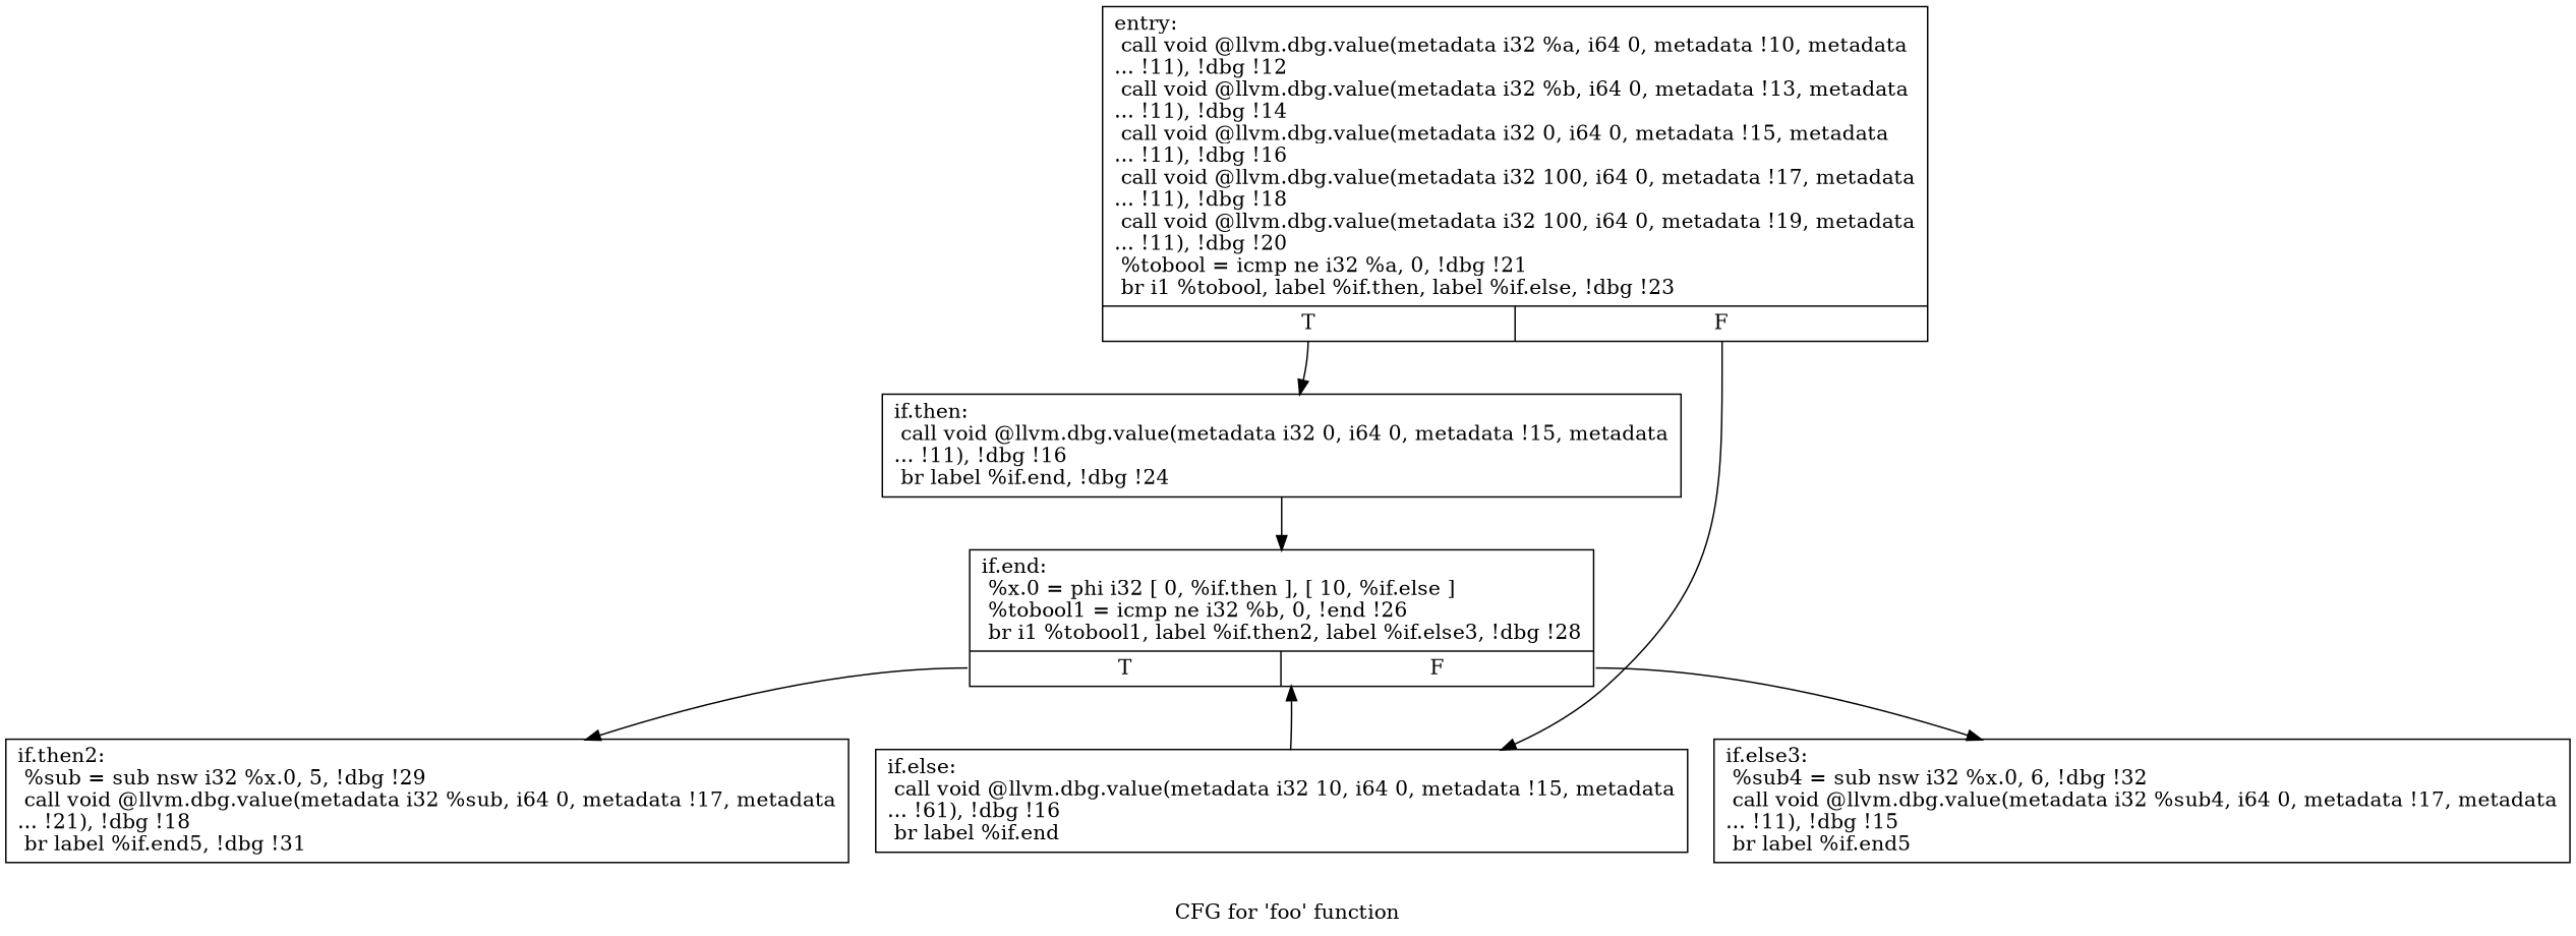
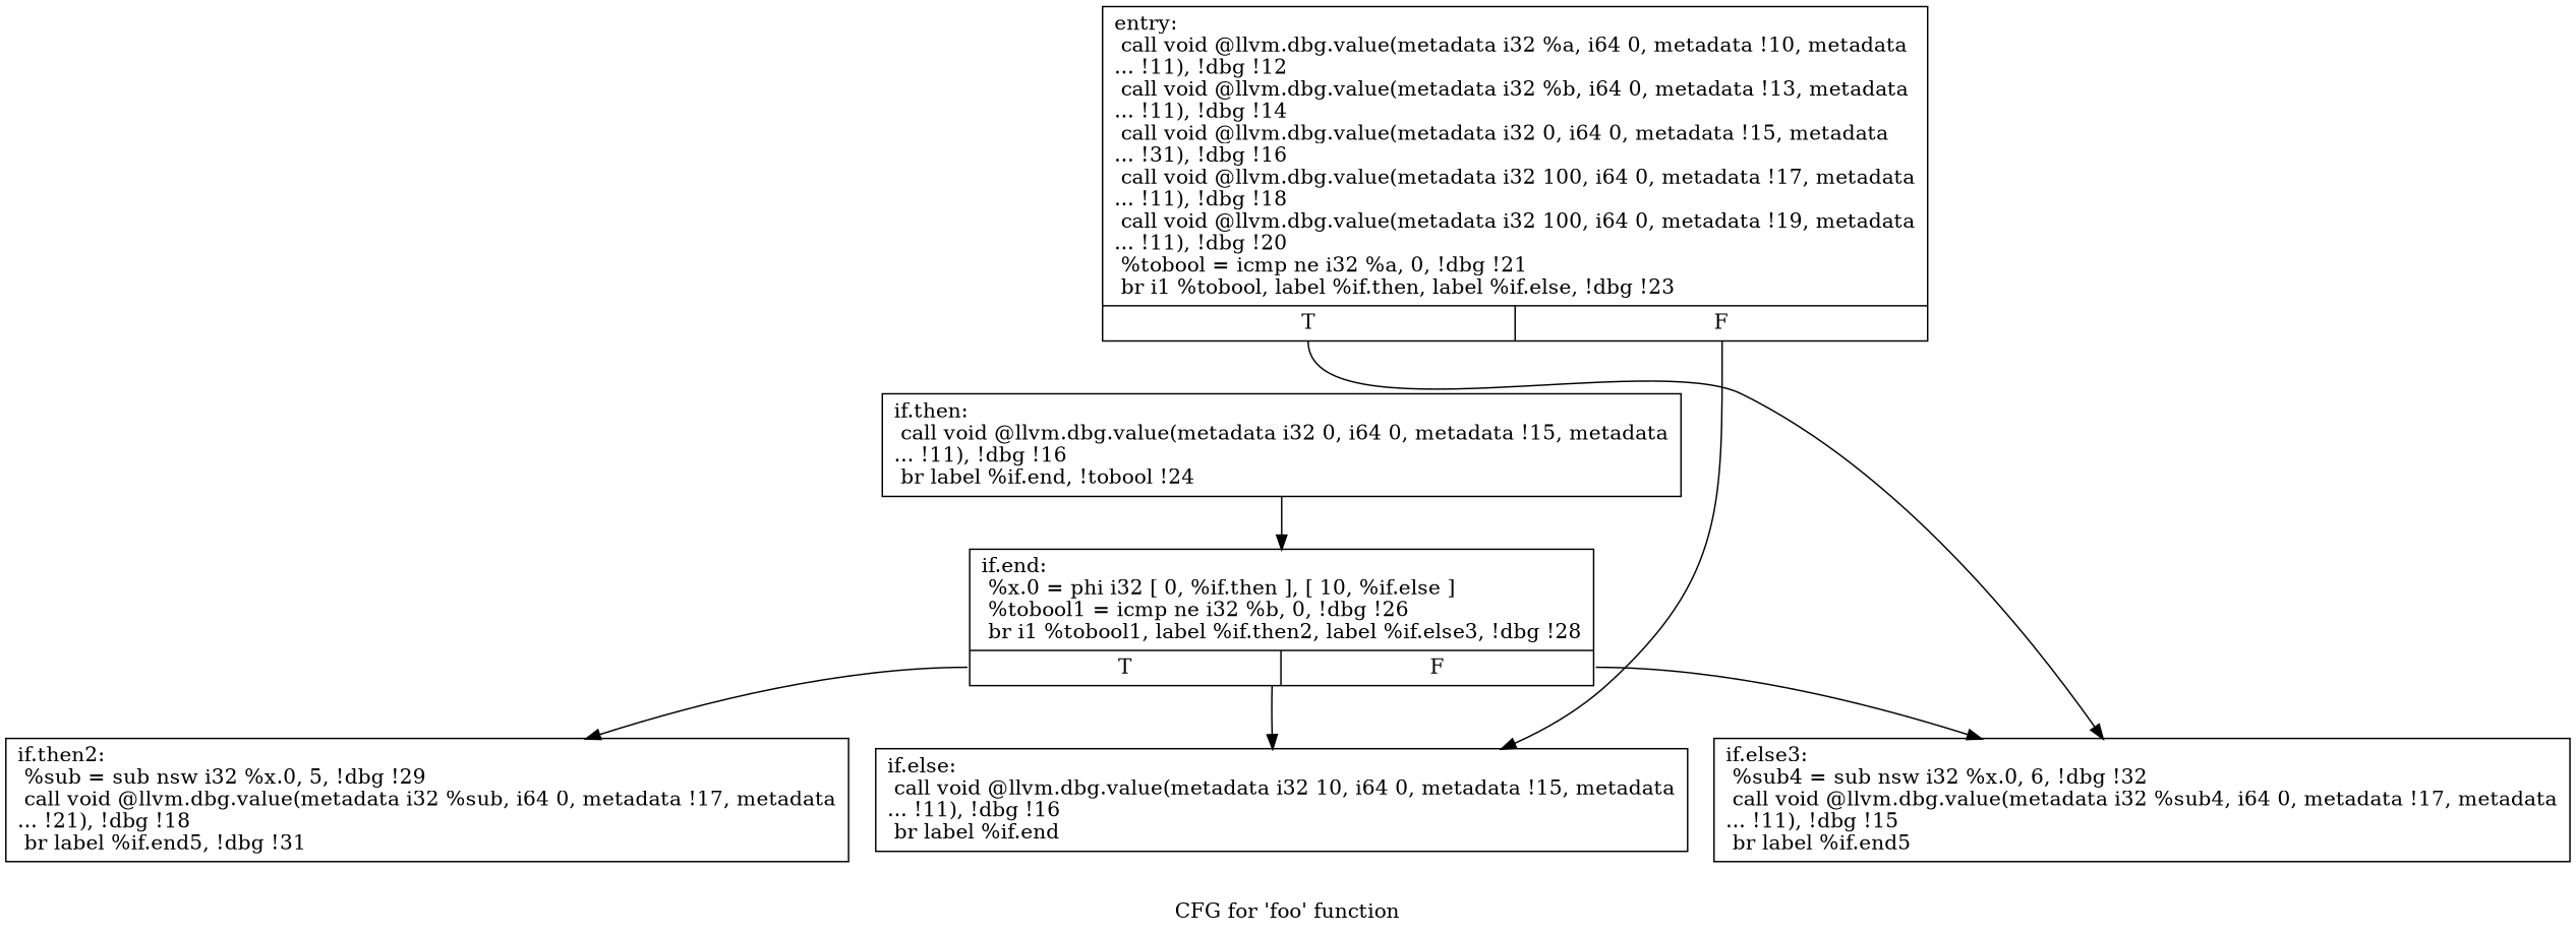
  digraph {
    label="CFG for 'foo' function"
    node [shape=record]
-   n1 [label="{entry:\l  call void @llvm.dbg.value(metadata i32 %a, i64 0, metadata !10, metadata\l... !11), !dbg !12\l  call void @llvm.dbg.value(metadata i32 %b, i64 0, metadata !13, metadata\l... !11), !dbg !14\l  call void @llvm.dbg.value(metadata i32 0, i64 0, metadata !15, metadata\l... !11), !dbg !16\l  call void @llvm.dbg.value(metadata i32 100, i64 0, metadata !17, metadata\l... !11), !dbg !18\l  call void @llvm.dbg.value(metadata i32 100, i64 0, metadata !19, metadata\l... !11), !dbg !20\l  %tobool = icmp ne i32 %a, 0, !dbg !21\l  br i1 %tobool, label %if.then, label %if.else, !dbg !23\l|{<s0>T|<s1>F}}"]
-   n2 [label="{if.then:                                          \l  call void @llvm.dbg.value(metadata i32 0, i64 0, metadata !15, metadata\l... !11), !dbg !16\l  br label %if.end, !dbg !24\l}"]
-   n3 [label="{if.else:                                          \l  call void @llvm.dbg.value(metadata i32 10, i64 0, metadata !15, metadata\l... !61), !dbg !16\l  br label %if.end\l}"]
-   n4 [label="{if.end:                                           \l  %x.0 = phi i32 [ 0, %if.then ], [ 10, %if.else ]\l  %tobool1 = icmp ne i32 %b, 0, !end !26\l  br i1 %tobool1, label %if.then2, label %if.else3, !dbg !28\l|{<s0>T|<s1>F}}"]
+   n1 [label="{entry:\l  call void @llvm.dbg.value(metadata i32 %a, i64 0, metadata !10, metadata\l... !11), !dbg !12\l  call void @llvm.dbg.value(metadata i32 %b, i64 0, metadata !13, metadata\l... !11), !dbg !14\l  call void @llvm.dbg.value(metadata i32 0, i64 0, metadata !15, metadata\l... !31), !dbg !16\l  call void @llvm.dbg.value(metadata i32 100, i64 0, metadata !17, metadata\l... !11), !dbg !18\l  call void @llvm.dbg.value(metadata i32 100, i64 0, metadata !19, metadata\l... !11), !dbg !20\l  %tobool = icmp ne i32 %a, 0, !dbg !21\l  br i1 %tobool, label %if.then, label %if.else, !dbg !23\l|{<s0>T|<s1>F}}"]
+   n2 [label="{if.then:                                          \l  call void @llvm.dbg.value(metadata i32 0, i64 0, metadata !15, metadata\l... !11), !dbg !16\l  br label %if.end, !tobool !24\l}"]
+   n3 [label="{if.else:                                          \l  call void @llvm.dbg.value(metadata i32 10, i64 0, metadata !15, metadata\l... !11), !dbg !16\l  br label %if.end\l}"]
+   n4 [label="{if.end:                                           \l  %x.0 = phi i32 [ 0, %if.then ], [ 10, %if.else ]\l  %tobool1 = icmp ne i32 %b, 0, !dbg !26\l  br i1 %tobool1, label %if.then2, label %if.else3, !dbg !28\l|{<s0>T|<s1>F}}"]
    n5 [label="{if.then2:                                         \l  %sub = sub nsw i32 %x.0, 5, !dbg !29\l  call void @llvm.dbg.value(metadata i32 %sub, i64 0, metadata !17, metadata\l... !21), !dbg !18\l  br label %if.end5, !dbg !31\l}"]
    n6 [label="{if.else3:                                         \l  %sub4 = sub nsw i32 %x.0, 6, !dbg !32\l  call void @llvm.dbg.value(metadata i32 %sub4, i64 0, metadata !17, metadata\l... !11), !dbg !15\l  br label %if.end5\l}"]
-   n1 -> n2 [tailport=s0]
+   n1 -> n6 [tailport=s0]
    n1 -> n3 [tailport=s1]
    n2 -> n4
-   n3 -> n4
+   n4 -> n3
    n4 -> n5 [tailport=s0]
    n4 -> n6 [tailport=s1]
  }
